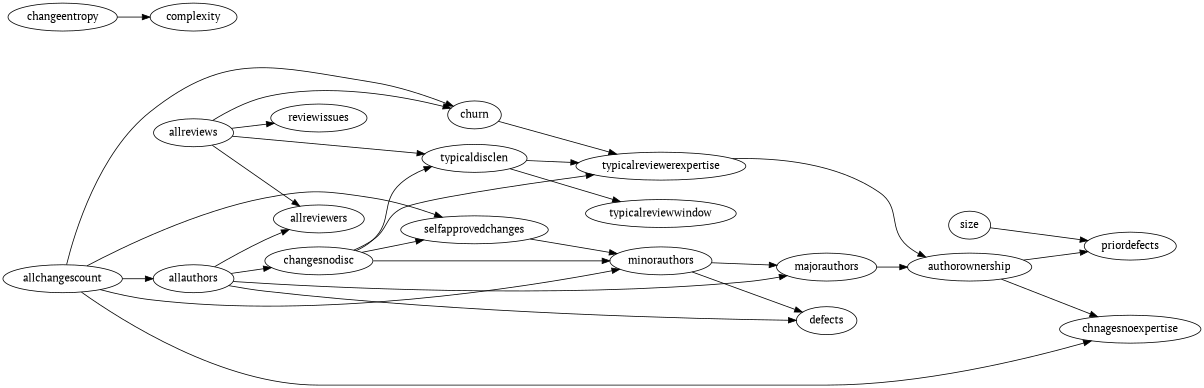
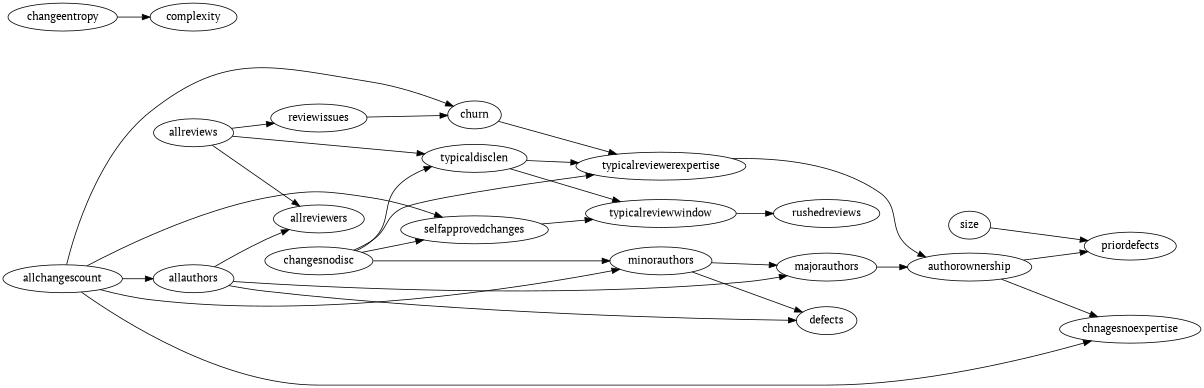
  digraph {
    fontname="PT Serif"
    rankdir=LR
    node [fontname="PT Serif"]
    edge [dir=forward fontname="PT Serif"]
    size
    priordefects
    churn
    typicalreviewerexpertise
    changeentropy
    complexity
    allchangescount
    allauthors
    minorauthors
    selfapprovedchanges
    chnagesnoexpertise
    defects
    majorauthors
    changesnodisc
    allreviewers
    allreviews
    typicaldisclen
    reviewissues
    authorownership
    typicalreviewwindow
+   rushedreviews
    size -> priordefects
    churn -> typicalreviewerexpertise
    typicalreviewerexpertise -> authorownership
    changeentropy -> complexity
    allchangescount -> churn
    allchangescount -> allauthors
    allchangescount -> minorauthors
    allchangescount -> selfapprovedchanges
    allchangescount -> chnagesnoexpertise
    allauthors -> defects
    allauthors -> majorauthors
-   allauthors -> changesnodisc
    allauthors -> allreviewers
    minorauthors -> defects
    minorauthors -> majorauthors
-   selfapprovedchanges -> minorauthors
+   selfapprovedchanges -> typicalreviewwindow
    majorauthors -> authorownership
    changesnodisc -> typicalreviewerexpertise
    changesnodisc -> minorauthors
    changesnodisc -> selfapprovedchanges
    changesnodisc -> typicaldisclen
    allreviews -> allreviewers
    allreviews -> typicaldisclen
    allreviews -> reviewissues
    typicaldisclen -> typicalreviewerexpertise
    typicaldisclen -> typicalreviewwindow
-   allreviews -> churn
+   reviewissues -> churn
    authorownership -> priordefects
    authorownership -> chnagesnoexpertise
+   typicalreviewwindow -> rushedreviews
  }
